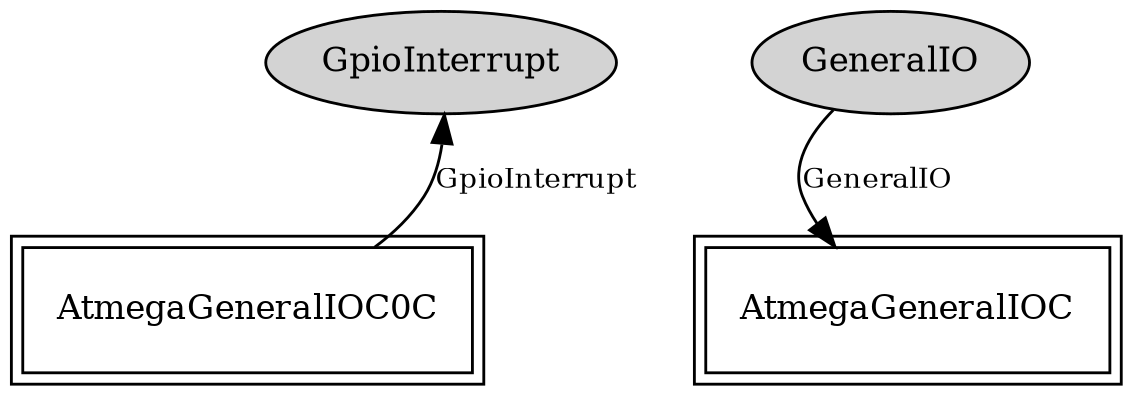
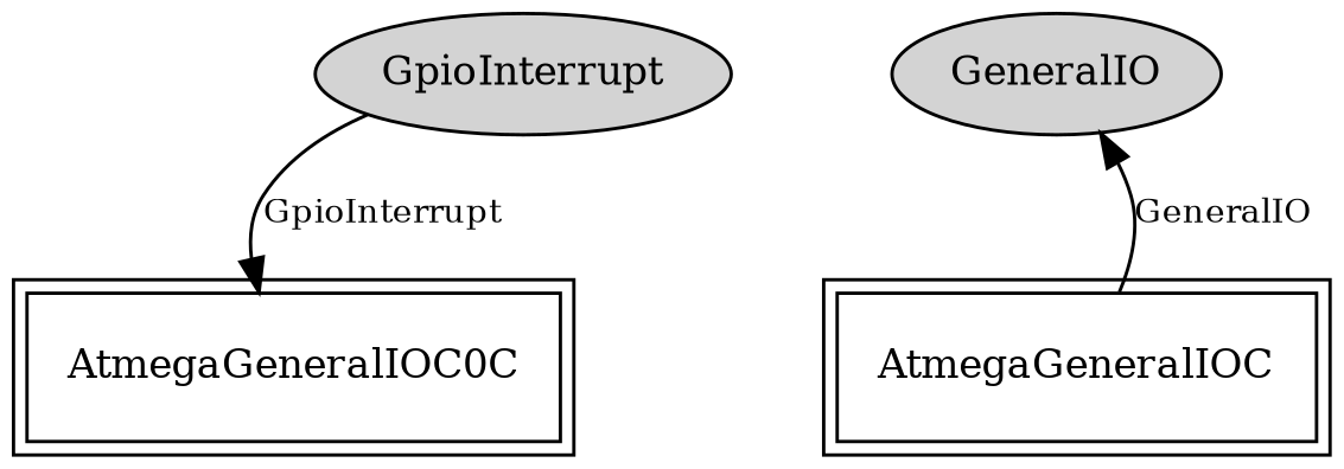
  digraph {
    node [fontsize=12 shape=ellipse]
    edge [fontsize=10]
    n1 [label=GpioInterrupt style=filled]
    n2 [label=AtmegaGeneralIOC0C peripheries=2 shape=box]
    n3 [label=GeneralIO style=filled]
    AtmegaGeneralIOC [peripheries=2 shape=box]
-   n2 -> n1 [label=GpioInterrupt]
-   n3 -> AtmegaGeneralIOC [label=GeneralIO]
+   n1 -> n2 [label=GpioInterrupt]
+   AtmegaGeneralIOC -> n3 [label=GeneralIO]
  }
